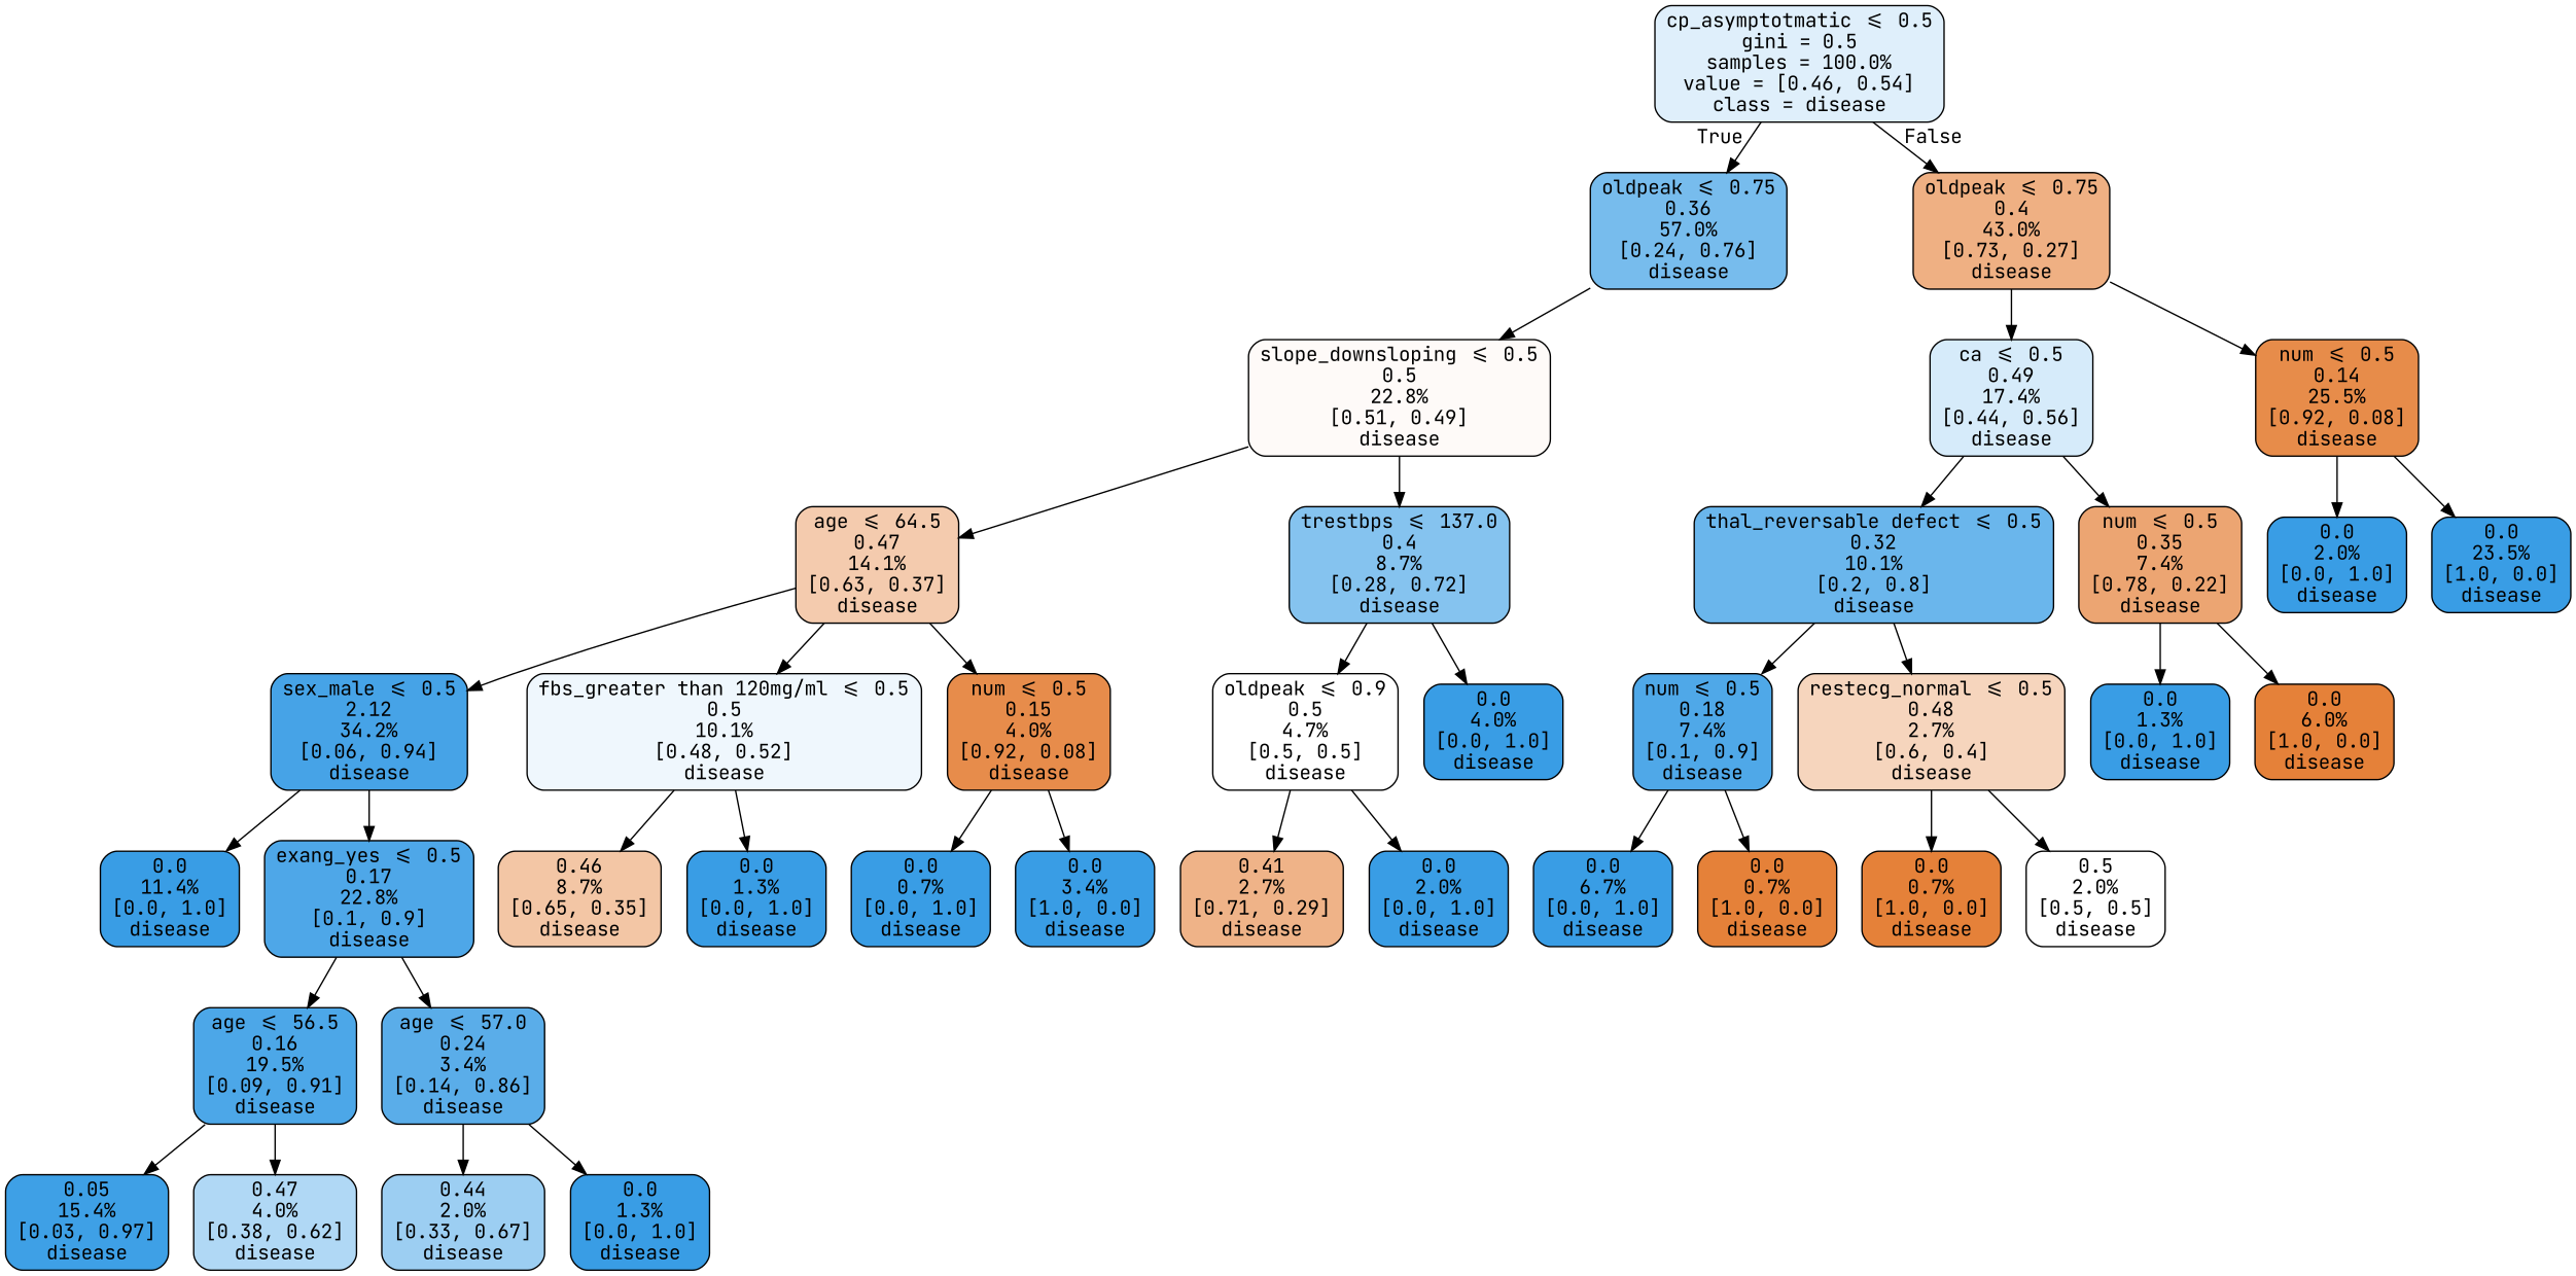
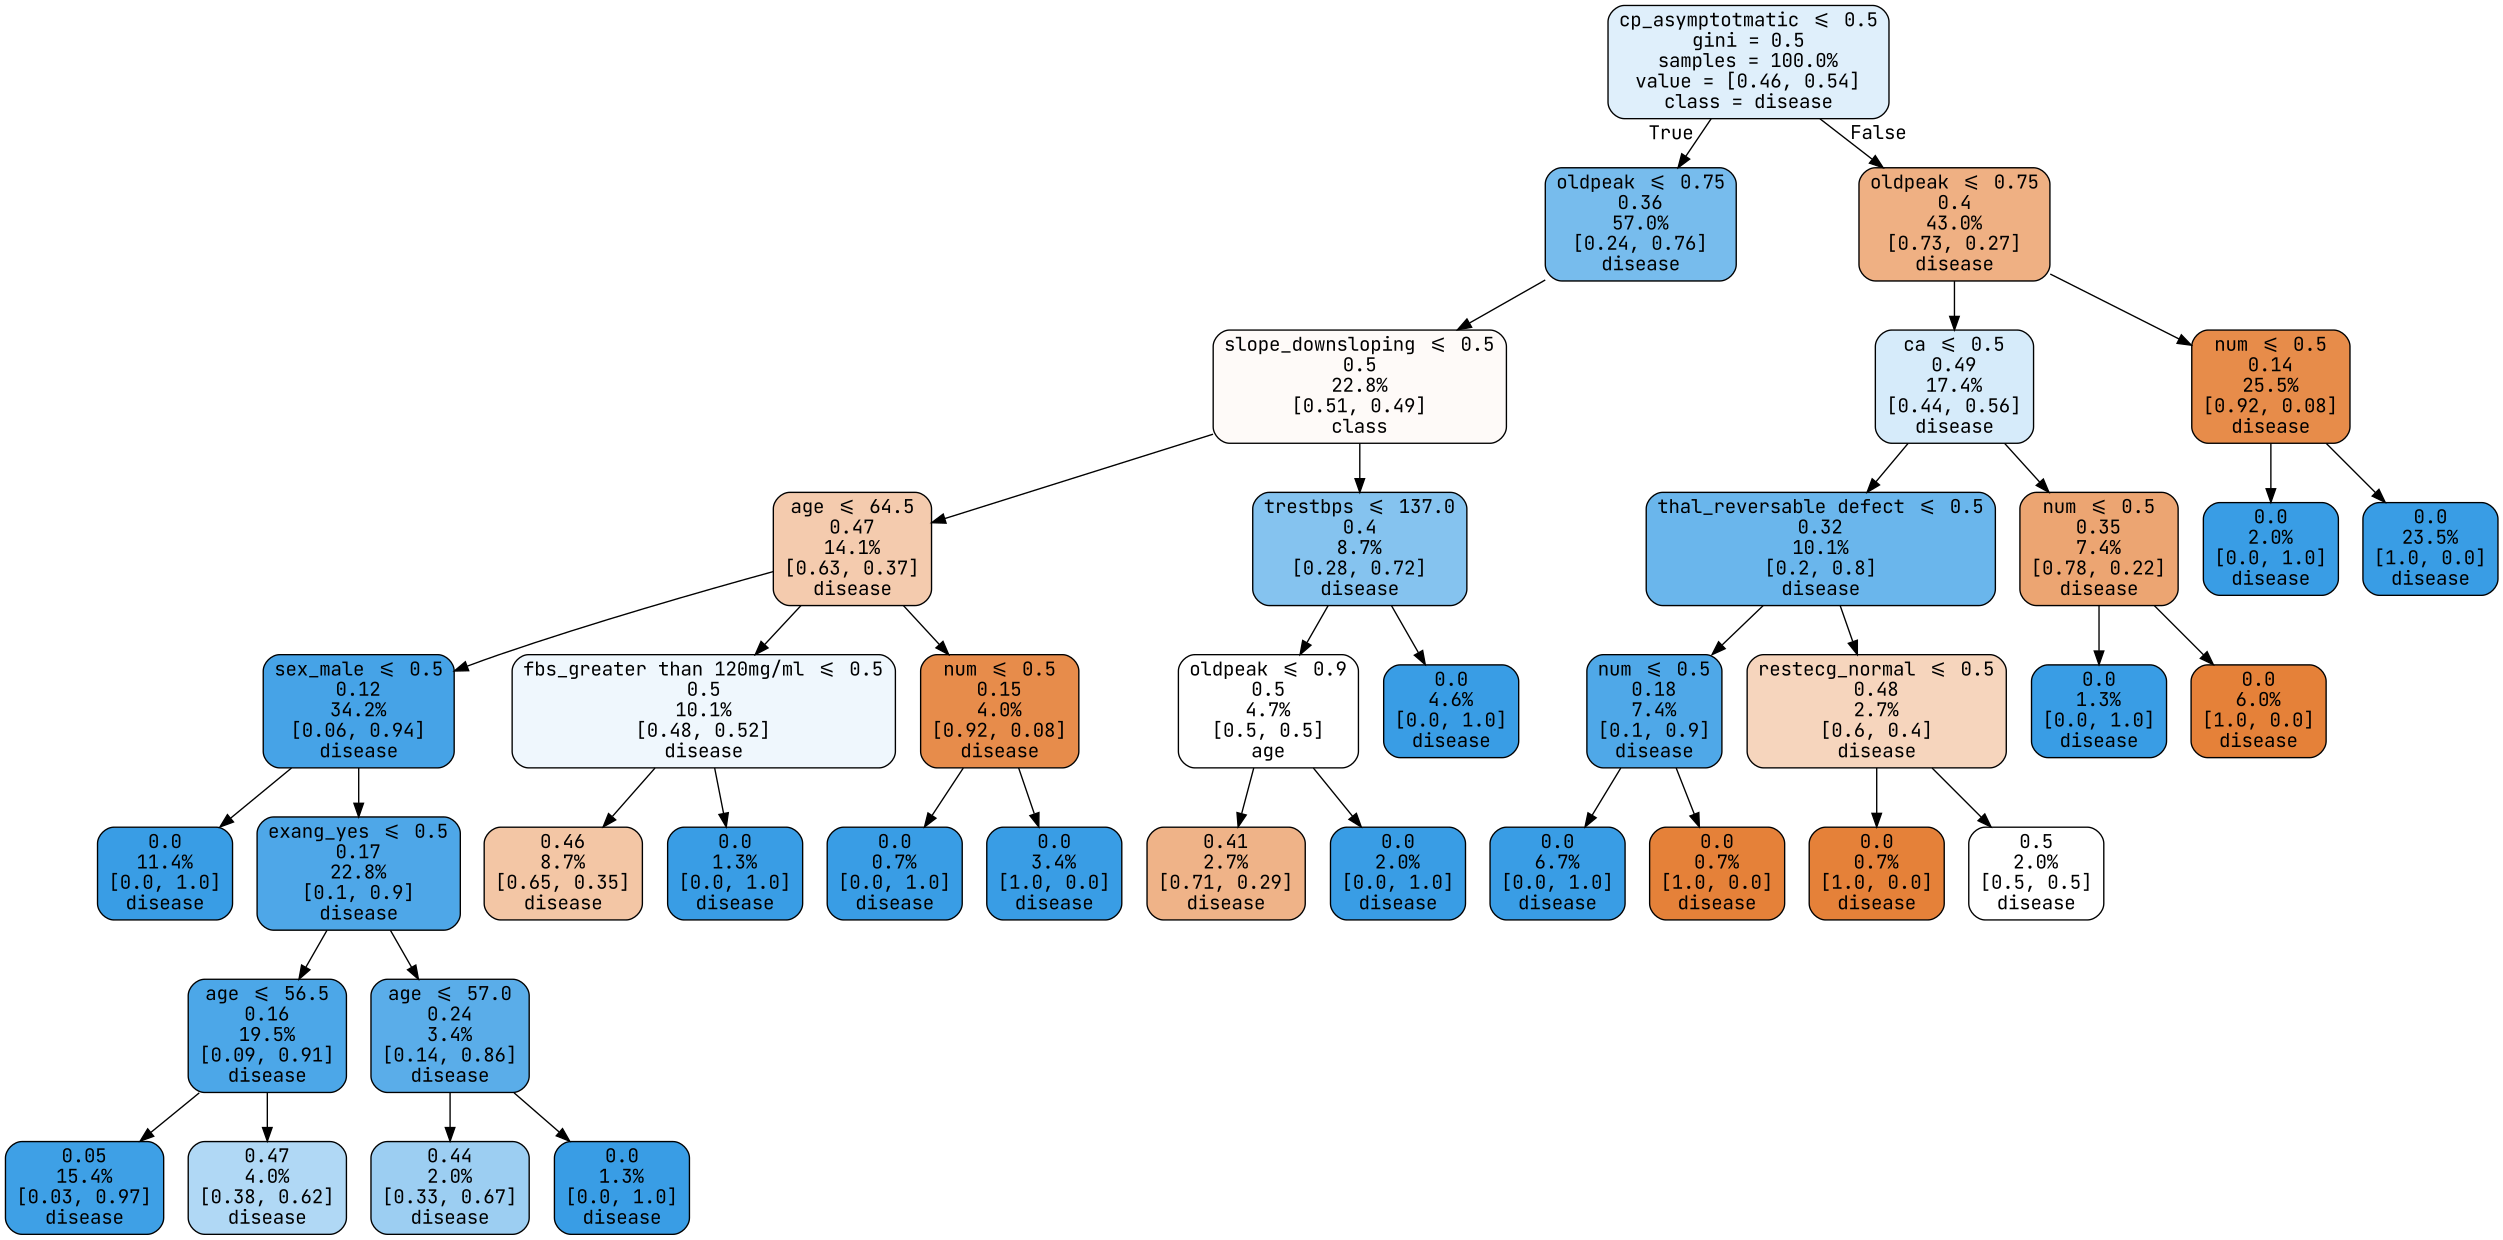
  digraph {
    fontname="JetBrains Mono"
    node [color=black fillcolor="#399de5" fontname="JetBrains Mono" shape=box style="filled, rounded"]
    edge [fontname="JetBrains Mono"]
    n1 [fillcolor="#dfeffb" label="cp_asymptotmatic <= 0.5\ngini = 0.5\nsamples = 100.0%\nvalue = [0.46, 0.54]\nclass = disease"]
    n2 [fillcolor="#77bced" label="oldpeak <= 0.75\n0.36\n57.0%\n[0.24, 0.76]\ndisease"]
    n3 [fillcolor="#efb083" label="oldpeak <= 0.75\n0.4\n43.0%\n[0.73, 0.27]\ndisease"]
-   n4 [fillcolor="#fefaf8" label="slope_downsloping <= 0.5\n0.5\n22.8%\n[0.51, 0.49]\ndisease"]
+   n4 [fillcolor="#fefaf8" label="slope_downsloping <= 0.5\n0.5\n22.8%\n[0.51, 0.49]\nclass"]
    n5 [fillcolor="#d6ebfa" label="ca <= 0.5\n0.49\n17.4%\n[0.44, 0.56]\ndisease"]
    n6 [fillcolor="#e78c4a" label="num <= 0.5\n0.14\n25.5%\n[0.92, 0.08]\ndisease"]
-   n7 [fillcolor="#46a3e7" label="sex_male <= 0.5\n2.12\n34.2%\n[0.06, 0.94]\ndisease"]
+   n7 [fillcolor="#46a3e7" label="sex_male <= 0.5\n0.12\n34.2%\n[0.06, 0.94]\ndisease"]
    n8 [label="0.0\n11.4%\n[0.0, 1.0]\ndisease"]
    n9 [fillcolor="#4ea7e8" label="exang_yes <= 0.5\n0.17\n22.8%\n[0.1, 0.9]\ndisease"]
    n10 [fillcolor="#f4cbae" label="age <= 64.5\n0.47\n14.1%\n[0.63, 0.37]\ndisease"]
    n11 [fillcolor="#85c3ef" label="trestbps <= 137.0\n0.4\n8.7%\n[0.28, 0.72]\ndisease"]
    n12 [fillcolor="#4ca7e8" label="age <= 56.5\n0.16\n19.5%\n[0.09, 0.91]\ndisease"]
    n13 [fillcolor="#5aade9" label="age <= 57.0\n0.24\n3.4%\n[0.14, 0.86]\ndisease"]
    n14 [fillcolor="#3ea0e6" label="0.05\n15.4%\n[0.03, 0.97]\ndisease"]
    n15 [fillcolor="#b0d8f5" label="0.47\n4.0%\n[0.38, 0.62]\ndisease"]
    n16 [fillcolor="#9ccef2" label="0.44\n2.0%\n[0.33, 0.67]\ndisease"]
    n17 [label="0.0\n1.3%\n[0.0, 1.0]\ndisease"]
    n18 [fillcolor="#eff7fd" label="fbs_greater than 120mg/ml <= 0.5\n0.5\n10.1%\n[0.48, 0.52]\ndisease"]
    n19 [fillcolor="#e78c4b" label="num <= 0.5\n0.15\n4.0%\n[0.92, 0.08]\ndisease"]
-   n20 [fillcolor="#ffffff" label="oldpeak <= 0.9\n0.5\n4.7%\n[0.5, 0.5]\ndisease"]
-   n21 [label="0.0\n4.0%\n[0.0, 1.0]\ndisease"]
+   n20 [fillcolor="#ffffff" label="oldpeak <= 0.9\n0.5\n4.7%\n[0.5, 0.5]\nage"]
+   n21 [label="0.0\n4.6%\n[0.0, 1.0]\ndisease"]
    n22 [fillcolor="#f3c6a5" label="0.46\n8.7%\n[0.65, 0.35]\ndisease"]
    n23 [label="0.0\n1.3%\n[0.0, 1.0]\ndisease"]
    n24 [label="0.0\n0.7%\n[0.0, 1.0]\ndisease"]
    n25 [label="0.0\n3.4%\n[1.0, 0.0]\ndisease"]
    n26 [fillcolor="#efb388" label="0.41\n2.7%\n[0.71, 0.29]\ndisease"]
    n27 [label="0.0\n2.0%\n[0.0, 1.0]\ndisease"]
    n28 [fillcolor="#6ab6ec" label="thal_reversable defect <= 0.5\n0.32\n10.1%\n[0.2, 0.8]\ndisease"]
    n29 [fillcolor="#eca572" label="num <= 0.5\n0.35\n7.4%\n[0.78, 0.22]\ndisease"]
    n30 [label="0.0\n2.0%\n[0.0, 1.0]\ndisease"]
    n31 [label="0.0\n23.5%\n[1.0, 0.0]\ndisease"]
    n32 [fillcolor="#4fa8e8" label="num <= 0.5\n0.18\n7.4%\n[0.1, 0.9]\ndisease"]
    n33 [fillcolor="#f6d5bd" label="restecg_normal <= 0.5\n0.48\n2.7%\n[0.6, 0.4]\ndisease"]
    n34 [label="0.0\n1.3%\n[0.0, 1.0]\ndisease"]
    n35 [fillcolor="#e58139" label="0.0\n6.0%\n[1.0, 0.0]\ndisease"]
    n36 [label="0.0\n6.7%\n[0.0, 1.0]\ndisease"]
    n37 [fillcolor="#e58139" label="0.0\n0.7%\n[1.0, 0.0]\ndisease"]
    n38 [fillcolor="#e58139" label="0.0\n0.7%\n[1.0, 0.0]\ndisease"]
    n39 [fillcolor="#ffffff" label="0.5\n2.0%\n[0.5, 0.5]\ndisease"]
    n1 -> n2 [headlabel=True labelangle=45 labeldistance=2.5]
    n1 -> n3 [headlabel=False labelangle=-45 labeldistance=2.5]
    n2 -> n4
    n3 -> n5
    n3 -> n6
    n4 -> n10
    n4 -> n11
    n5 -> n28
    n5 -> n29
    n6 -> n30
    n6 -> n31
    n7 -> n8
    n7 -> n9
    n9 -> n12
    n9 -> n13
    n10 -> n7
    n10 -> n18
    n10 -> n19
    n11 -> n20
    n11 -> n21
    n12 -> n14
    n12 -> n15
    n13 -> n16
    n13 -> n17
    n18 -> n22
    n18 -> n23
    n19 -> n24
    n19 -> n25
    n20 -> n26
    n20 -> n27
    n28 -> n32
    n28 -> n33
    n29 -> n34
    n29 -> n35
    n32 -> n36
    n32 -> n37
    n33 -> n38
    n33 -> n39
  }
